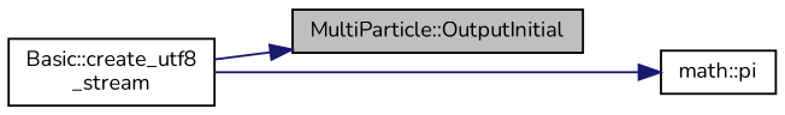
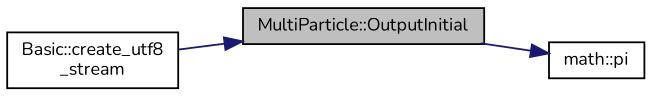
  digraph {
    fontname=Nunito
    rankdir=LR
    node [color=black fillcolor=white fontname=Nunito fontsize=10 shape=record style=filled]
    edge [color=midnightblue fontname=Nunito fontsize=10 labelfontname=Helvetica labelfontsize=10 style=solid]
    n1 [fillcolor=grey75 fontcolor=black height=0.2 label="MultiParticle::OutputInitial" width=0.4]
    n2 [height=0.2 label="math::pi" width=0.4]
    n3 [height=0.2 label="Basic::create_utf8\l_stream" width=0.4]
-   n3 -> n2
+   n1 -> n2
    n3 -> n1
  }
